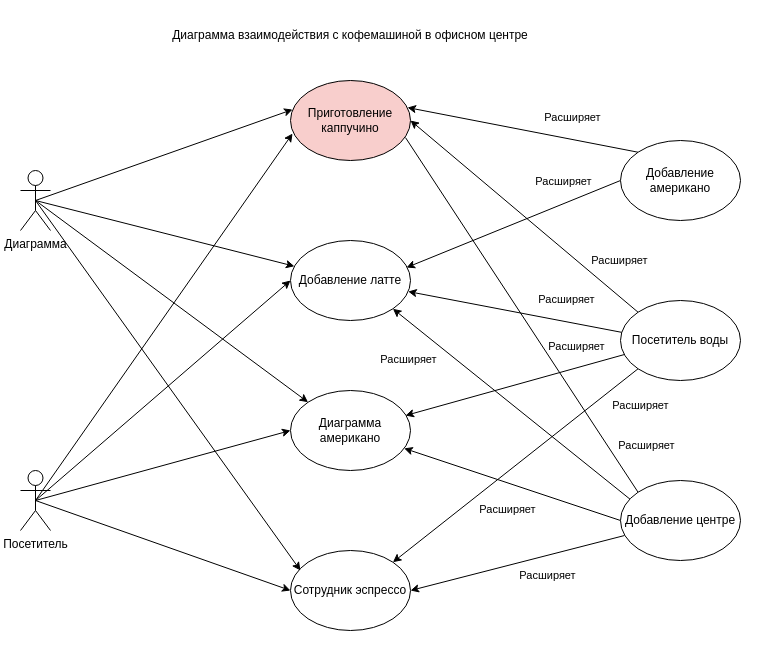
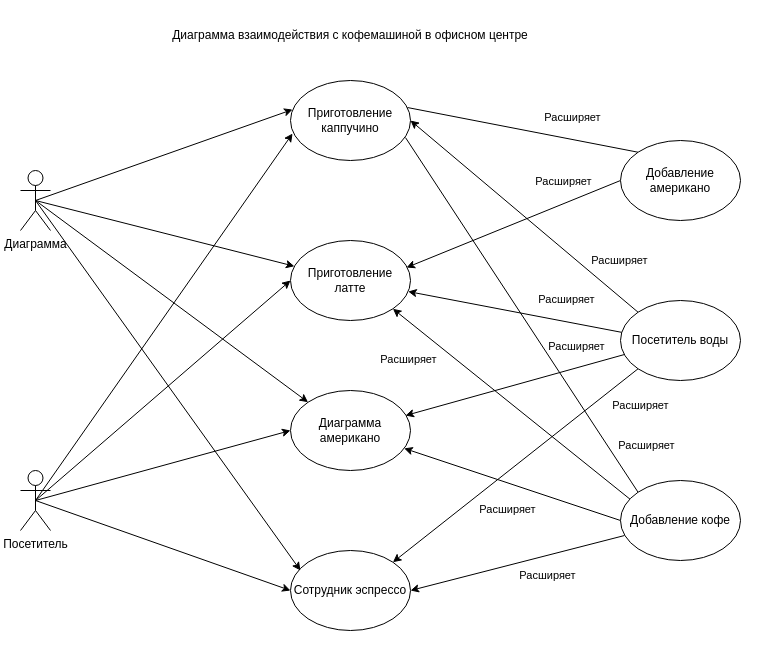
  <mxCell id="0" />
  <mxCell id="1" parent="0" />
  <mxCell id="2" style="rounded=0;orthogonalLoop=1;jettySize=auto;html=1;exitX=0.5;exitY=0.5;exitDx=0;exitDy=0;exitPerimeter=0;entryX=0.017;entryY=0.663;entryDx=0;entryDy=0;entryPerimeter=0;" edge="1" parent="1" source="6" target="10"><mxGeometry relative="1" as="geometry" /></mxCell>
  <mxCell id="3" style="rounded=0;orthogonalLoop=1;jettySize=auto;html=1;exitX=0.5;exitY=0.5;exitDx=0;exitDy=0;exitPerimeter=0;entryX=0;entryY=0.5;entryDx=0;entryDy=0;" edge="1" parent="1" source="6" target="9"><mxGeometry relative="1" as="geometry" /></mxCell>
  <mxCell id="4" style="rounded=0;orthogonalLoop=1;jettySize=auto;html=1;exitX=0.5;exitY=0.5;exitDx=0;exitDy=0;exitPerimeter=0;entryX=0;entryY=0.5;entryDx=0;entryDy=0;" edge="1" parent="1" source="6" target="8"><mxGeometry relative="1" as="geometry" /></mxCell>
  <mxCell id="5" style="rounded=0;orthogonalLoop=1;jettySize=auto;html=1;exitX=0.5;exitY=0.5;exitDx=0;exitDy=0;exitPerimeter=0;entryX=0;entryY=0.5;entryDx=0;entryDy=0;" edge="1" parent="1" source="6" target="11"><mxGeometry relative="1" as="geometry" /></mxCell>
  <mxCell id="6" value="Посетитель" style="shape=umlActor;verticalLabelPosition=bottom;verticalAlign=top;html=1;outlineConnect=0;" vertex="1" parent="1"><mxGeometry x="20" y="470" width="30" height="60" as="geometry" /></mxCell>
  <mxCell id="7" value="Диаграмма взаимодействия с кофемашиной в офисном центре" style="text;html=1;strokeColor=none;fillColor=none;align=center;verticalAlign=middle;whiteSpace=wrap;rounded=0;" vertex="1" parent="1"><mxGeometry x="90" y="20" width="520" height="30" as="geometry" /></mxCell>
  <mxCell id="8" value="Диаграмма американо" style="ellipse;whiteSpace=wrap;html=1;" vertex="1" parent="1"><mxGeometry x="290" y="390" width="120" height="80" as="geometry" /></mxCell>
- <mxCell id="9" value="Добавление латте" style="ellipse;whiteSpace=wrap;html=1;" vertex="1" parent="1"><mxGeometry x="290" y="240" width="120" height="80" as="geometry" /></mxCell>
- <mxCell id="10" value="Приготовление каппучино" style="ellipse;whiteSpace=wrap;html=1;fillColor=#f8cecc;" vertex="1" parent="1"><mxGeometry x="290" y="80" width="120" height="80" as="geometry" /></mxCell>
+ <mxCell id="9" value="Приготовление латте" style="ellipse;whiteSpace=wrap;html=1;" vertex="1" parent="1"><mxGeometry x="290" y="240" width="120" height="80" as="geometry" /></mxCell>
+ <mxCell id="10" value="Приготовление каппучино" style="ellipse;whiteSpace=wrap;html=1;" vertex="1" parent="1"><mxGeometry x="290" y="80" width="120" height="80" as="geometry" /></mxCell>
  <mxCell id="11" value="Сотрудник эспрессо" style="ellipse;whiteSpace=wrap;html=1;" vertex="1" parent="1"><mxGeometry x="290" y="550" width="120" height="80" as="geometry" /></mxCell>
  <mxCell id="12" style="edgeStyle=none;rounded=0;orthogonalLoop=1;jettySize=auto;html=1;exitX=0.5;exitY=0.5;exitDx=0;exitDy=0;exitPerimeter=0;entryX=0.017;entryY=0.363;entryDx=0;entryDy=0;entryPerimeter=0;" edge="1" parent="1" source="16" target="10"><mxGeometry relative="1" as="geometry"><mxPoint x="414" y="170" as="targetPoint" /></mxGeometry></mxCell>
  <mxCell id="13" style="edgeStyle=none;rounded=0;orthogonalLoop=1;jettySize=auto;html=1;exitX=0.5;exitY=0.5;exitDx=0;exitDy=0;exitPerimeter=0;" edge="1" parent="1" source="16" target="9"><mxGeometry relative="1" as="geometry" /></mxCell>
  <mxCell id="14" style="edgeStyle=none;rounded=0;orthogonalLoop=1;jettySize=auto;html=1;exitX=0.5;exitY=0.5;exitDx=0;exitDy=0;exitPerimeter=0;entryX=0;entryY=0;entryDx=0;entryDy=0;" edge="1" parent="1" source="16" target="8"><mxGeometry relative="1" as="geometry" /></mxCell>
  <mxCell id="15" style="edgeStyle=none;rounded=0;orthogonalLoop=1;jettySize=auto;html=1;exitX=0.5;exitY=0.5;exitDx=0;exitDy=0;exitPerimeter=0;entryX=0.083;entryY=0.25;entryDx=0;entryDy=0;entryPerimeter=0;" edge="1" parent="1" source="16" target="11"><mxGeometry relative="1" as="geometry" /></mxCell>
  <mxCell id="16" value="Диаграмма" style="shape=umlActor;verticalLabelPosition=bottom;verticalAlign=top;html=1;outlineConnect=0;" vertex="1" parent="1"><mxGeometry x="20" y="170" width="30" height="60" as="geometry" /></mxCell>
- <mxCell id="17" style="edgeStyle=none;rounded=0;orthogonalLoop=1;jettySize=auto;html=1;exitX=0;exitY=0;exitDx=0;exitDy=0;entryX=0.975;entryY=0.338;entryDx=0;entryDy=0;entryPerimeter=0;" edge="1" parent="1" source="21" target="10"><mxGeometry relative="1" as="geometry" /></mxCell>
+ <mxCell id="17" style="edgeStyle=none;rounded=0;orthogonalLoop=1;jettySize=auto;html=1;exitX=0;exitY=0;exitDx=0;exitDy=0;entryX=0.975;entryY=0.338;entryDx=0;entryDy=0;entryPerimeter=0;endArrow=none;" edge="1" parent="1" source="21" target="10"><mxGeometry relative="1" as="geometry" /></mxCell>
  <mxCell id="18" value="Расширяет" style="edgeLabel;html=1;align=center;verticalAlign=middle;resizable=0;points=[];" vertex="1" connectable="0" parent="17"><mxGeometry x="-0.321" relative="1" as="geometry"><mxPoint x="12" y="-20" as="offset" /></mxGeometry></mxCell>
  <mxCell id="19" style="edgeStyle=none;rounded=0;orthogonalLoop=1;jettySize=auto;html=1;exitX=0;exitY=0.5;exitDx=0;exitDy=0;entryX=0.967;entryY=0.338;entryDx=0;entryDy=0;entryPerimeter=0;" edge="1" parent="1" source="21" target="9"><mxGeometry relative="1" as="geometry"><mxPoint x="404" y="250" as="targetPoint" /></mxGeometry></mxCell>
  <mxCell id="20" value="Расширяет" style="edgeLabel;html=1;align=center;verticalAlign=middle;resizable=0;points=[];" vertex="1" connectable="0" parent="19"><mxGeometry x="-0.449" relative="1" as="geometry"><mxPoint x="2" y="-24" as="offset" /></mxGeometry></mxCell>
  <mxCell id="21" value="Добавление американо" style="ellipse;whiteSpace=wrap;html=1;" vertex="1" parent="1"><mxGeometry x="620" y="140" width="120" height="80" as="geometry" /></mxCell>
  <mxCell id="22" style="edgeStyle=none;rounded=0;orthogonalLoop=1;jettySize=auto;html=1;exitX=0.033;exitY=0.688;exitDx=0;exitDy=0;entryX=1;entryY=0.5;entryDx=0;entryDy=0;exitPerimeter=0;" edge="1" parent="1" source="30" target="11"><mxGeometry relative="1" as="geometry" /></mxCell>
  <mxCell id="23" value="Расширяет" style="edgeLabel;html=1;align=center;verticalAlign=middle;resizable=0;points=[];" vertex="1" connectable="0" parent="22"><mxGeometry x="-0.271" y="3" relative="1" as="geometry"><mxPoint y="16" as="offset" /></mxGeometry></mxCell>
  <mxCell id="24" style="edgeStyle=none;rounded=0;orthogonalLoop=1;jettySize=auto;html=1;exitX=0;exitY=0.5;exitDx=0;exitDy=0;" edge="1" parent="1" source="30" target="8"><mxGeometry relative="1" as="geometry" /></mxCell>
  <mxCell id="25" value="Расширяет" style="edgeLabel;html=1;align=center;verticalAlign=middle;resizable=0;points=[];" vertex="1" connectable="0" parent="24"><mxGeometry x="0.67" y="-1" relative="1" as="geometry"><mxPoint x="66" y="50" as="offset" /></mxGeometry></mxCell>
  <mxCell id="26" style="edgeStyle=none;rounded=0;orthogonalLoop=1;jettySize=auto;html=1;entryX=1;entryY=1;entryDx=0;entryDy=0;exitX=0.083;exitY=0.238;exitDx=0;exitDy=0;exitPerimeter=0;" edge="1" parent="1" source="30" target="9"><mxGeometry relative="1" as="geometry" /></mxCell>
  <mxCell id="27" value="Расширяет" style="edgeLabel;html=1;align=center;verticalAlign=middle;resizable=0;points=[];" vertex="1" connectable="0" parent="26"><mxGeometry x="0.471" y="-1" relative="1" as="geometry"><mxPoint x="-48" as="offset" /></mxGeometry></mxCell>
  <mxCell id="28" style="edgeStyle=none;rounded=0;orthogonalLoop=1;jettySize=auto;html=1;entryX=0.958;entryY=0.713;entryDx=0;entryDy=0;entryPerimeter=0;exitX=0;exitY=0;exitDx=0;exitDy=0;endArrow=none;" edge="1" parent="1" source="30" target="10"><mxGeometry relative="1" as="geometry" /></mxCell>
  <mxCell id="29" value="Расширяет" style="edgeLabel;html=1;align=center;verticalAlign=middle;resizable=0;points=[];" vertex="1" connectable="0" parent="28"><mxGeometry x="-0.731" relative="1" as="geometry"><mxPoint x="39" as="offset" /></mxGeometry></mxCell>
- <mxCell id="30" value="Добавление центре" style="ellipse;whiteSpace=wrap;html=1;" vertex="1" parent="1"><mxGeometry x="620" y="480" width="120" height="80" as="geometry" /></mxCell>
+ <mxCell id="30" value="Добавление кофе" style="ellipse;whiteSpace=wrap;html=1;" vertex="1" parent="1"><mxGeometry x="620" y="480" width="120" height="80" as="geometry" /></mxCell>
  <mxCell id="31" style="edgeStyle=none;rounded=0;orthogonalLoop=1;jettySize=auto;html=1;exitX=0;exitY=0;exitDx=0;exitDy=0;entryX=1;entryY=0.5;entryDx=0;entryDy=0;" edge="1" parent="1" source="39" target="10"><mxGeometry relative="1" as="geometry" /></mxCell>
  <mxCell id="32" value="Расширяет" style="edgeLabel;html=1;align=center;verticalAlign=middle;resizable=0;points=[];" vertex="1" connectable="0" parent="31"><mxGeometry x="-0.556" y="-2" relative="1" as="geometry"><mxPoint x="30" y="-8" as="offset" /></mxGeometry></mxCell>
  <mxCell id="33" style="edgeStyle=none;rounded=0;orthogonalLoop=1;jettySize=auto;html=1;exitX=0.017;exitY=0.4;exitDx=0;exitDy=0;exitPerimeter=0;" edge="1" parent="1" source="39" target="9"><mxGeometry relative="1" as="geometry"><mxPoint x="414" y="260" as="targetPoint" /></mxGeometry></mxCell>
  <mxCell id="34" value="Расширяет" style="edgeLabel;html=1;align=center;verticalAlign=middle;resizable=0;points=[];" vertex="1" connectable="0" parent="33"><mxGeometry x="-0.468" y="-1" relative="1" as="geometry"><mxPoint y="-22" as="offset" /></mxGeometry></mxCell>
  <mxCell id="35" style="edgeStyle=none;rounded=0;orthogonalLoop=1;jettySize=auto;html=1;exitX=0.033;exitY=0.675;exitDx=0;exitDy=0;entryX=0.958;entryY=0.313;entryDx=0;entryDy=0;entryPerimeter=0;exitPerimeter=0;" edge="1" parent="1" source="39" target="8"><mxGeometry relative="1" as="geometry" /></mxCell>
  <mxCell id="36" value="Расширяет" style="edgeLabel;html=1;align=center;verticalAlign=middle;resizable=0;points=[];" vertex="1" connectable="0" parent="35"><mxGeometry x="-0.551" y="1" relative="1" as="geometry"><mxPoint y="-23" as="offset" /></mxGeometry></mxCell>
  <mxCell id="37" style="edgeStyle=none;rounded=0;orthogonalLoop=1;jettySize=auto;html=1;exitX=0;exitY=1;exitDx=0;exitDy=0;entryX=1;entryY=0;entryDx=0;entryDy=0;" edge="1" parent="1" source="39" target="11"><mxGeometry relative="1" as="geometry" /></mxCell>
  <mxCell id="38" value="Расширяет" style="edgeLabel;html=1;align=center;verticalAlign=middle;resizable=0;points=[];" vertex="1" connectable="0" parent="37"><mxGeometry x="-0.622" relative="1" as="geometry"><mxPoint x="48" as="offset" /></mxGeometry></mxCell>
  <mxCell id="39" value="Посетитель воды" style="ellipse;whiteSpace=wrap;html=1;" vertex="1" parent="1"><mxGeometry x="620" y="300" width="120" height="80" as="geometry" /></mxCell>
